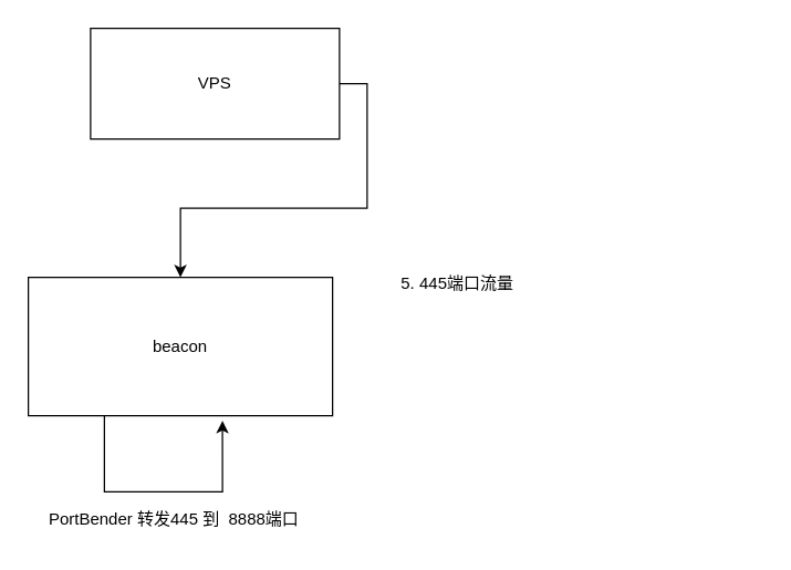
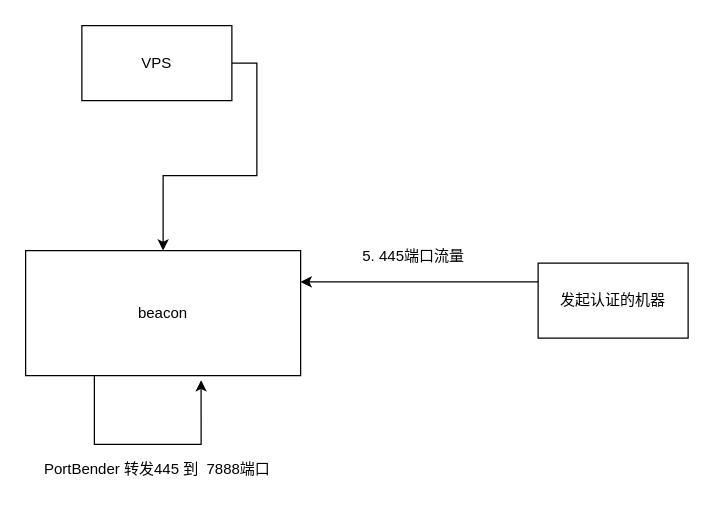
  <mxCell id="0" />
  <mxCell id="1" parent="0" />
  <mxCell id="2" style="edgeStyle=orthogonalEdgeStyle;rounded=0;orthogonalLoop=1;jettySize=auto;html=1;exitX=1;exitY=0.5;exitDx=0;exitDy=0;" edge="1" parent="1" source="3" target="6"><mxGeometry relative="1" as="geometry" /></mxCell>
- <mxCell id="3" value="VPS" style="rounded=0;whiteSpace=wrap;html=1;" parent="1" vertex="1"><mxGeometry x="65" y="20" width="180" height="80" as="geometry" /></mxCell>
+ <mxCell id="3" value="VPS" style="rounded=0;whiteSpace=wrap;html=1;" parent="1" vertex="1"><mxGeometry x="65" y="20" width="120" height="60" as="geometry" /></mxCell>
+ <mxCell id="4" value="发起认证的机器" style="rounded=0;whiteSpace=wrap;html=1;" parent="1" vertex="1"><mxGeometry x="430" y="210" width="120" height="60" as="geometry" /></mxCell>
  <mxCell id="5" style="edgeStyle=orthogonalEdgeStyle;rounded=0;orthogonalLoop=1;jettySize=auto;html=1;exitX=0.25;exitY=1;exitDx=0;exitDy=0;entryX=0.638;entryY=1.037;entryDx=0;entryDy=0;entryPerimeter=0;" parent="1" source="6" target="6" edge="1"><mxGeometry relative="1" as="geometry"><mxPoint x="140" y="410" as="targetPoint" /><Array as="points"><mxPoint x="75" y="355" /><mxPoint x="160" y="355" /></Array></mxGeometry></mxCell>
  <mxCell id="6" value="beacon" style="rounded=0;whiteSpace=wrap;html=1;" parent="1" vertex="1"><mxGeometry x="20" y="200" width="220" height="100" as="geometry" /></mxCell>
+ <mxCell id="7" value="" style="endArrow=classic;html=1;rounded=0;entryX=1;entryY=0.25;entryDx=0;entryDy=0;exitX=0;exitY=0.25;exitDx=0;exitDy=0;" parent="1" source="4" target="6" edge="1"><mxGeometry width="50" height="50" relative="1" as="geometry"><mxPoint x="370" y="220" as="sourcePoint" /><mxPoint x="260" y="220" as="targetPoint" /></mxGeometry></mxCell>
  <mxCell id="8" value="5. 445端口流量" style="text;html=1;align=center;verticalAlign=middle;resizable=0;points=[];autosize=1;strokeColor=none;fillColor=none;" parent="1" vertex="1"><mxGeometry x="280" y="190" width="100" height="30" as="geometry" /></mxCell>
- <mxCell id="9" value="PortBender 转发445 到&amp;nbsp; 8888端口" style="text;html=1;align=center;verticalAlign=middle;resizable=0;points=[];autosize=1;strokeColor=none;fillColor=none;" parent="1" vertex="1"><mxGeometry x="25" y="360" width="200" height="30" as="geometry" /></mxCell>
+ <mxCell id="9" value="PortBender 转发445 到&amp;nbsp; 7888端口" style="text;html=1;align=center;verticalAlign=middle;resizable=0;points=[];autosize=1;strokeColor=none;fillColor=none;" parent="1" vertex="1"><mxGeometry x="25" y="360" width="200" height="30" as="geometry" /></mxCell>
